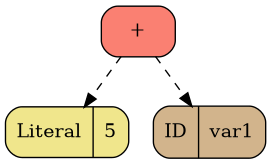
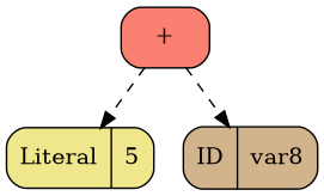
  digraph {
    node [shape=Mrecord style=filled]
    edge [style=dashed]
    n1 [label="<f0> +" fillcolor=salmon]
    n2 [label="<f0> Literal |<f1> 5" fillcolor=khaki]
-   n3 [label="<f0> ID |<f1> var1" fillcolor=tan]
+   n3 [label="<f0> ID |<f1> var8" fillcolor=tan]
    n1 -> n2
    n1 -> n3
  }
